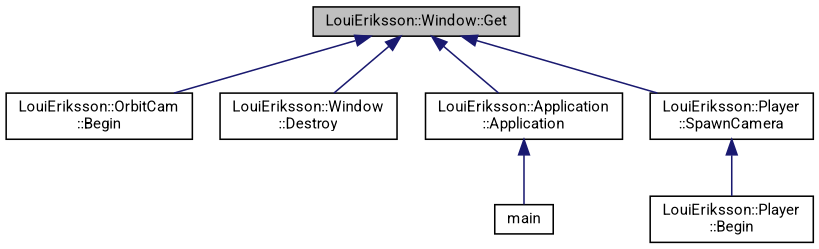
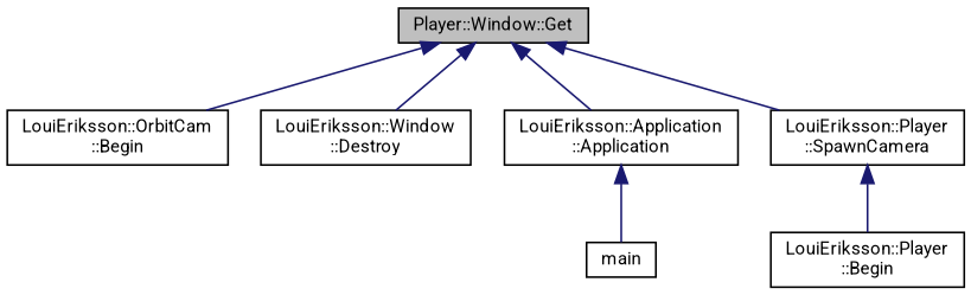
  digraph {
    fontname=Roboto
    rankdir=TB
    node [color=black fillcolor=white fontname=Roboto fontsize=10 shape=record style=filled]
    edge [color=midnightblue dir=back fontname=Roboto fontsize=10 labelfontname=Helvetica labelfontsize=10 style=solid]
-   n1 [fillcolor=grey75 fontcolor=black height=0.2 label="LouiEriksson::Window::Get" width=0.4]
+   n1 [fillcolor=grey75 fontcolor=black height=0.2 label="Player::Window::Get" width=0.4]
    n2 [height=0.2 label="LouiEriksson::OrbitCam\l::Begin" width=0.4]
    n3 [height=0.2 label="LouiEriksson::Window\l::Destroy" width=0.4]
    n4 [height=0.2 label="LouiEriksson::Application\l::Application" width=0.4]
    n5 [height=0.2 label="LouiEriksson::Player\l::SpawnCamera" width=0.4]
    n6 [height=0.2 label=main width=0.4]
    n7 [height=0.2 label="LouiEriksson::Player\l::Begin" width=0.4]
    n1 -> n2
    n1 -> n3
    n1 -> n4
    n1 -> n5
    n4 -> n6
    n5 -> n7
  }
